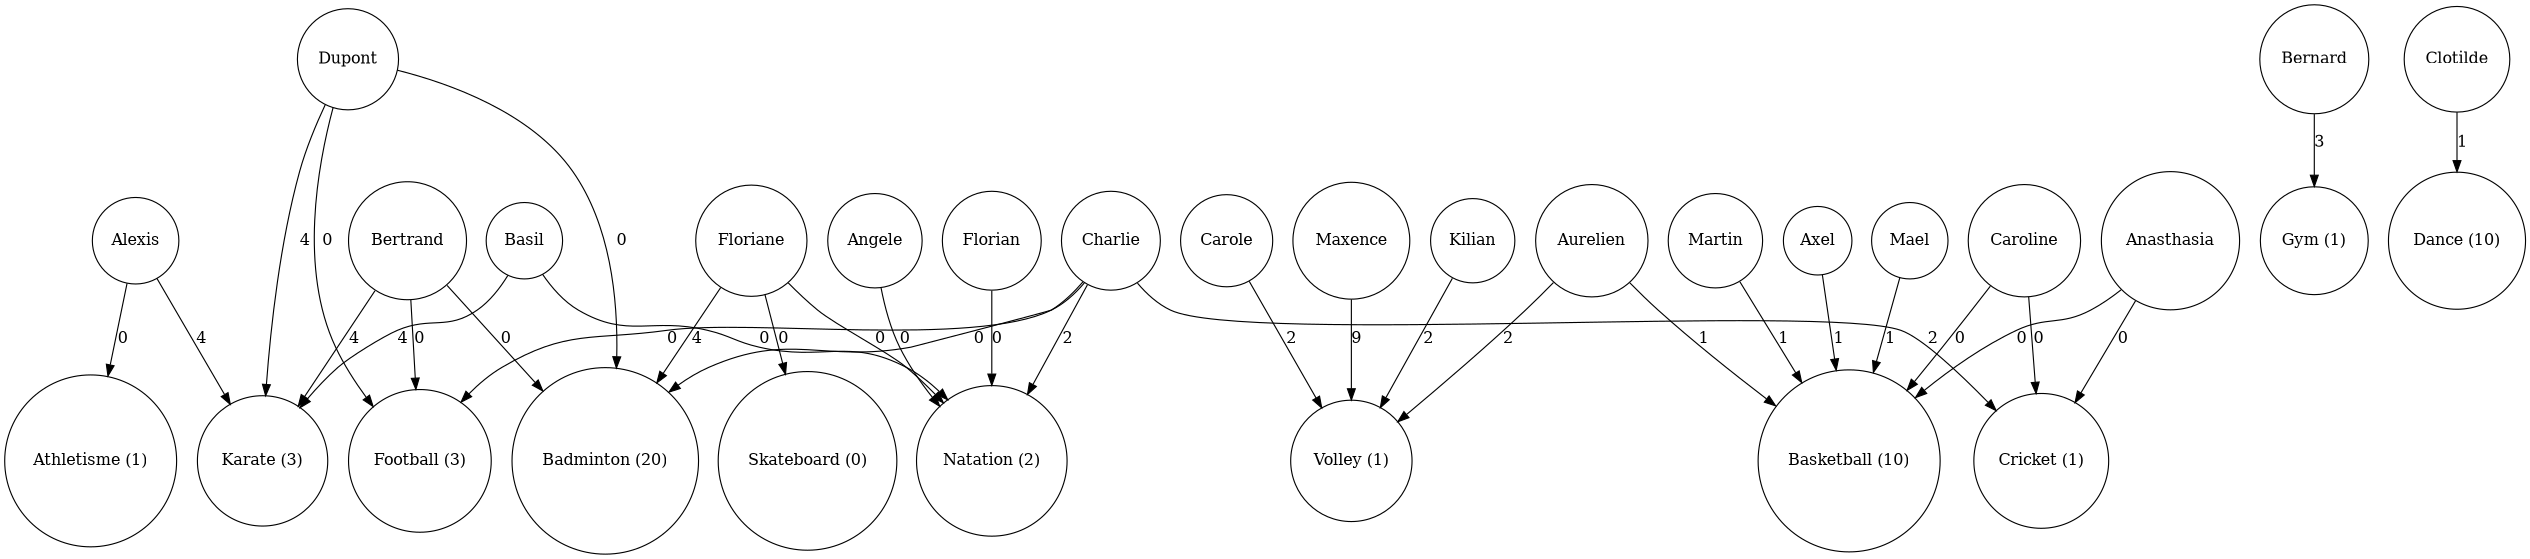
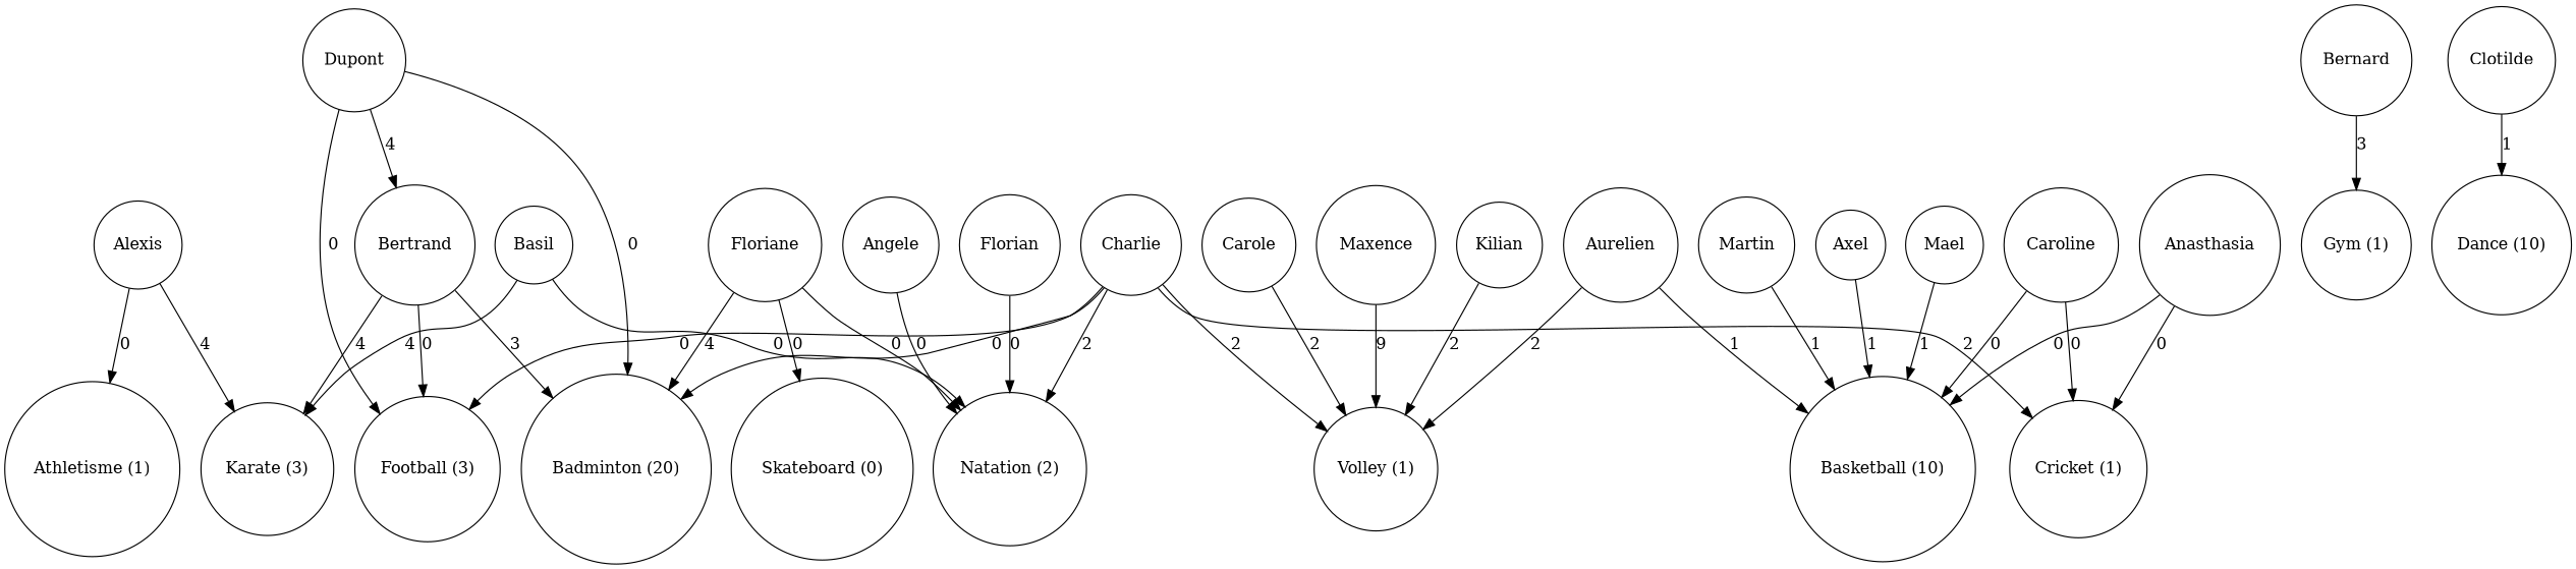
  digraph {
    rankdir=TB
    node [shape=circle]
    Bertrand
    "Karate (3)"
    "Football (3)"
    "Badminton (20)"
    Dupont
    Floriane
    "Natation (2)"
    n8 [label="Skateboard (0)"]
    Basil
    Alexis
    "Athletisme (1)"
    Angele
    Florian
    Carole
    "Volley (1)"
    Maxence
    Kilian
    Aurelien
    "Basketball (10)"
    Axel
    Mael
    Martin
    Bernard
    "Gym (1)"
    Clotilde
    "Dance (10)"
    Caroline
    "Cricket (1)"
    Anasthasia
    Charlie
    Bertrand -> "Karate (3)" [label=4]
    Bertrand -> "Football (3)" [label=0]
-   Bertrand -> "Badminton (20)" [label=0]
-   Dupont -> "Karate (3)" [label=4]
+   Bertrand -> "Badminton (20)" [label=3]
+   Dupont -> Bertrand [label=4]
    Dupont -> "Football (3)" [label=0]
    Dupont -> "Badminton (20)" [label=0]
    Floriane -> "Badminton (20)" [label=4]
    Floriane -> "Natation (2)" [label=0]
    Floriane -> n8 [label=0]
    Basil -> "Karate (3)" [label=4]
    Basil -> "Natation (2)" [label=0]
    Alexis -> "Karate (3)" [label=4]
    Alexis -> "Athletisme (1)" [label=0]
    Angele -> "Natation (2)" [label=0]
    Florian -> "Natation (2)" [label=0]
    Carole -> "Volley (1)" [label=2]
    Maxence -> "Volley (1)" [label=9]
    Kilian -> "Volley (1)" [label=2]
    Aurelien -> "Volley (1)" [label=2]
    Aurelien -> "Basketball (10)" [label=1]
    Axel -> "Basketball (10)" [label=1]
    Mael -> "Basketball (10)" [label=1]
    Martin -> "Basketball (10)" [label=1]
    Bernard -> "Gym (1)" [label=3]
    Clotilde -> "Dance (10)" [label=1]
    Caroline -> "Basketball (10)" [label=0]
    Caroline -> "Cricket (1)" [label=0]
    Anasthasia -> "Basketball (10)" [label=0]
    Anasthasia -> "Cricket (1)" [label=0]
    Charlie -> "Football (3)" [label=0]
    Charlie -> "Badminton (20)" [label=0]
    Charlie -> "Natation (2)" [label=2]
+   Charlie -> "Volley (1)" [label=2]
    Charlie -> "Cricket (1)" [label=2]
  }
